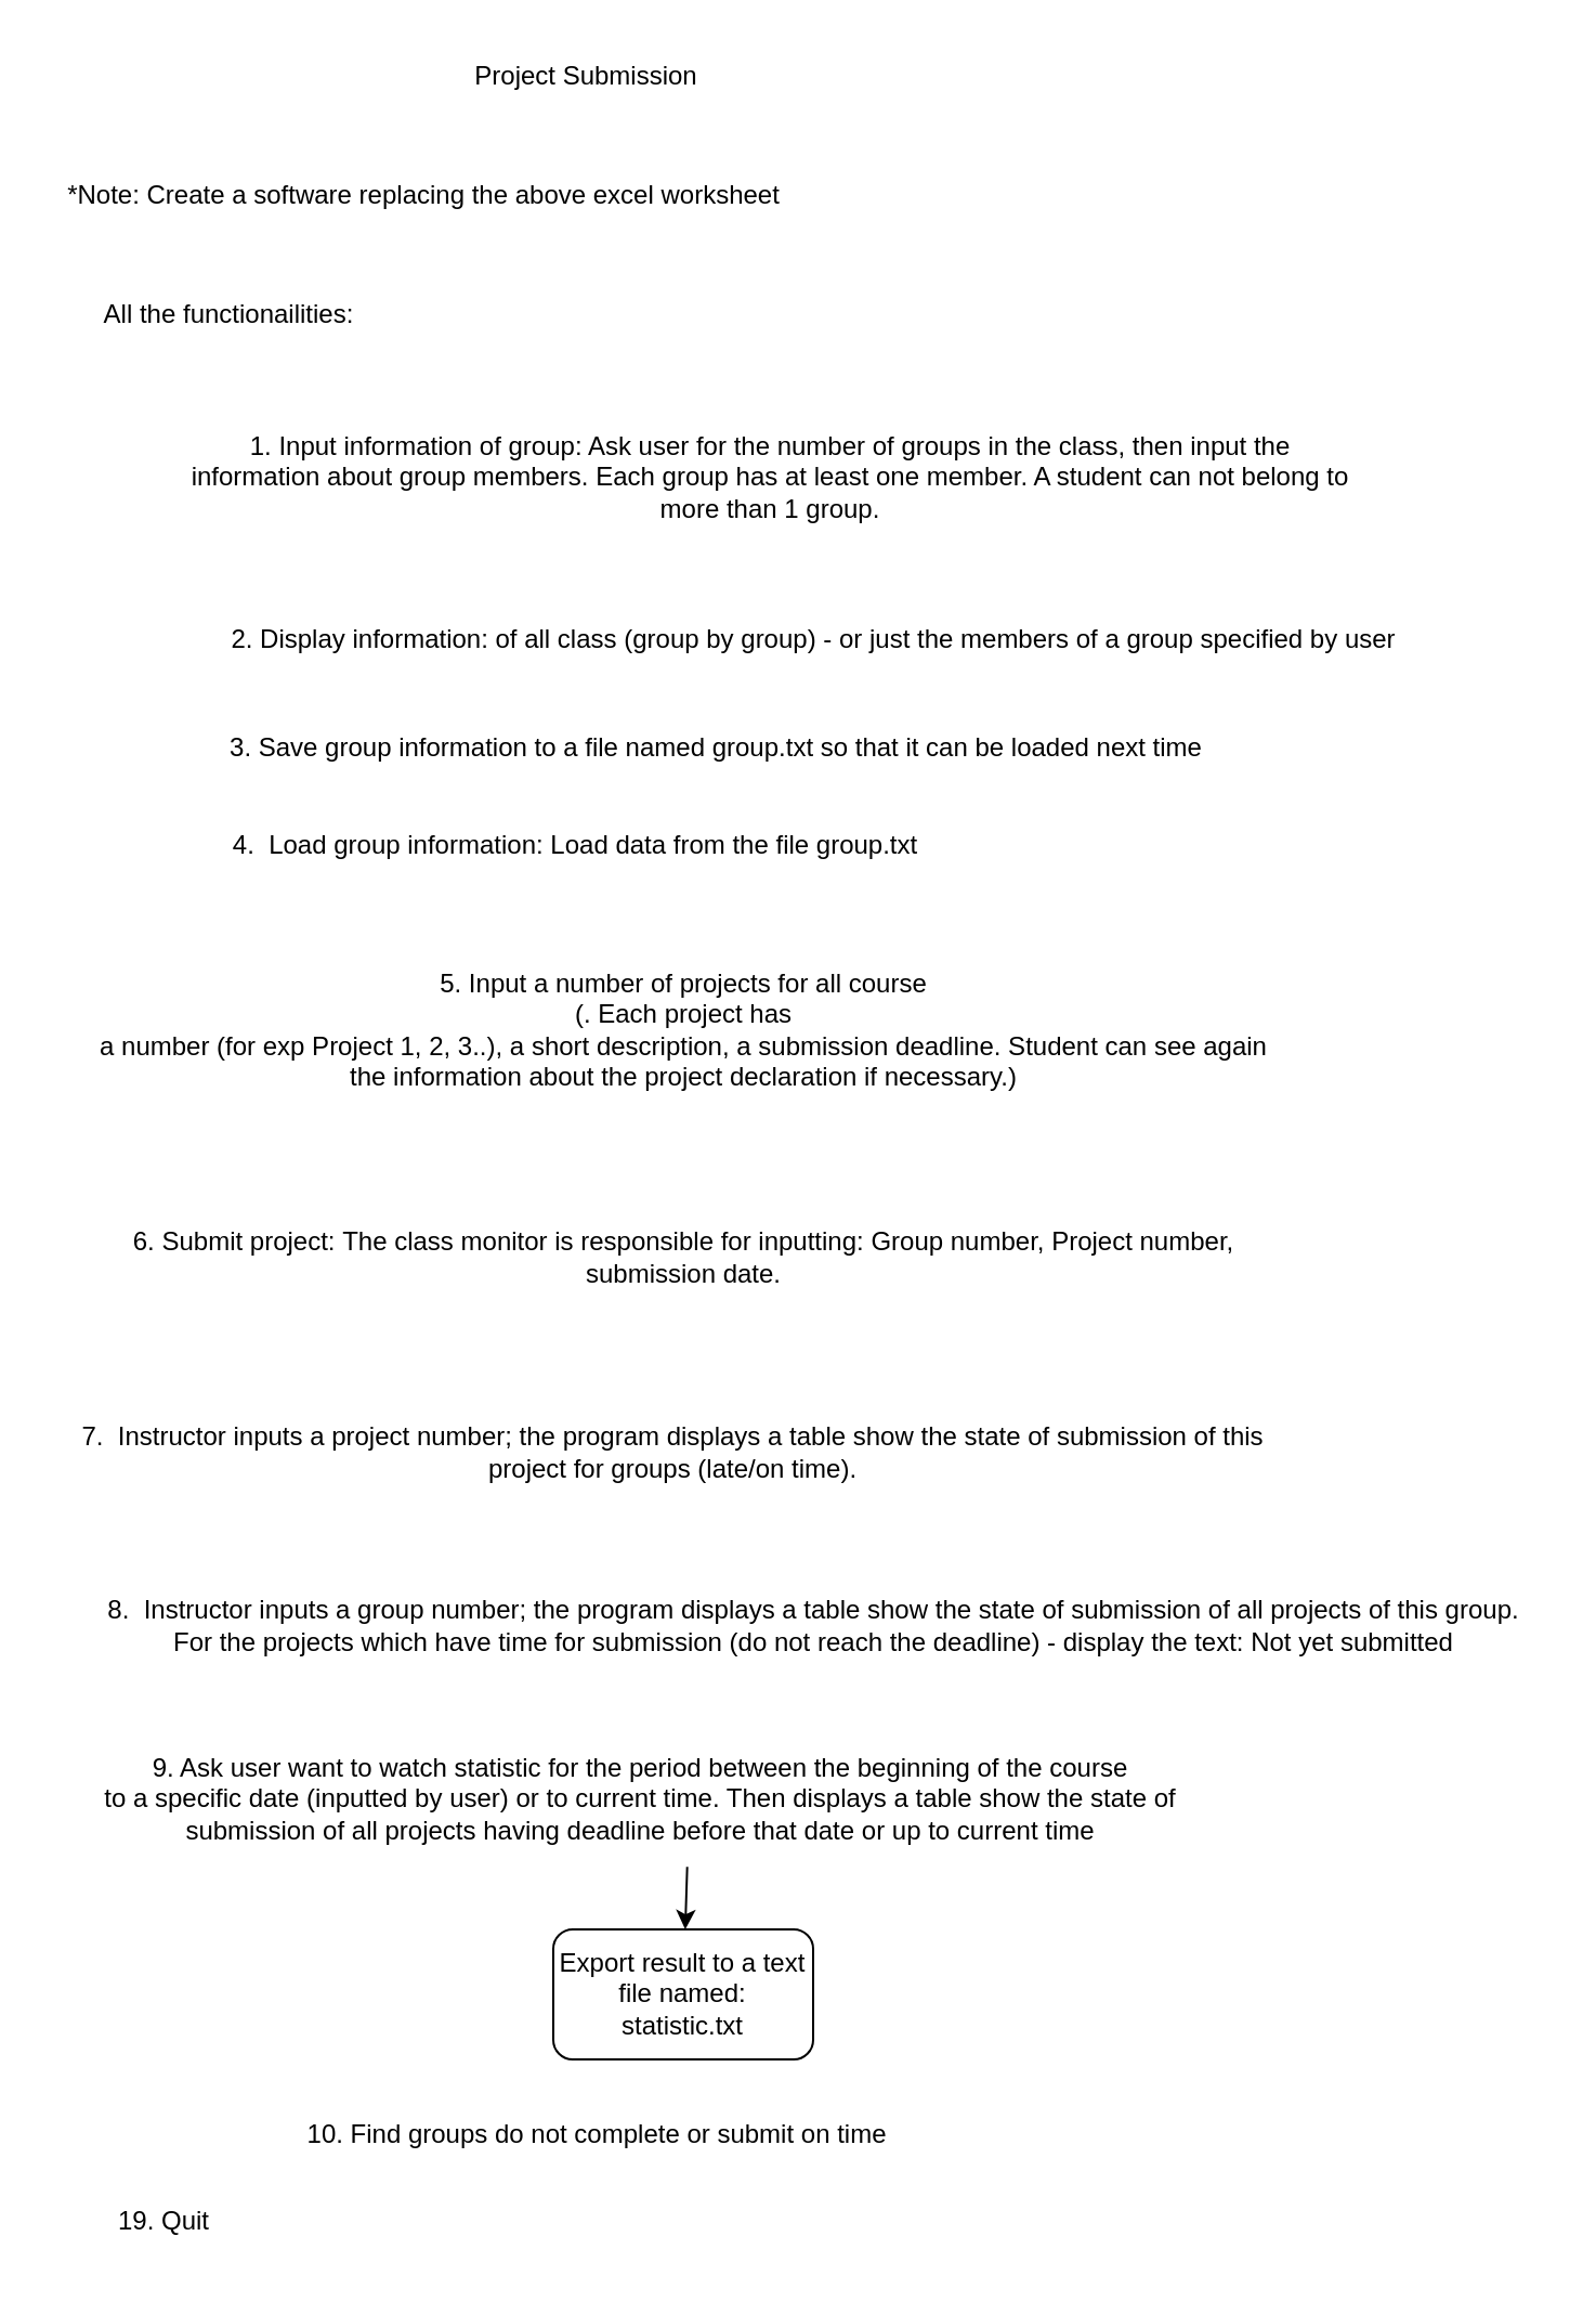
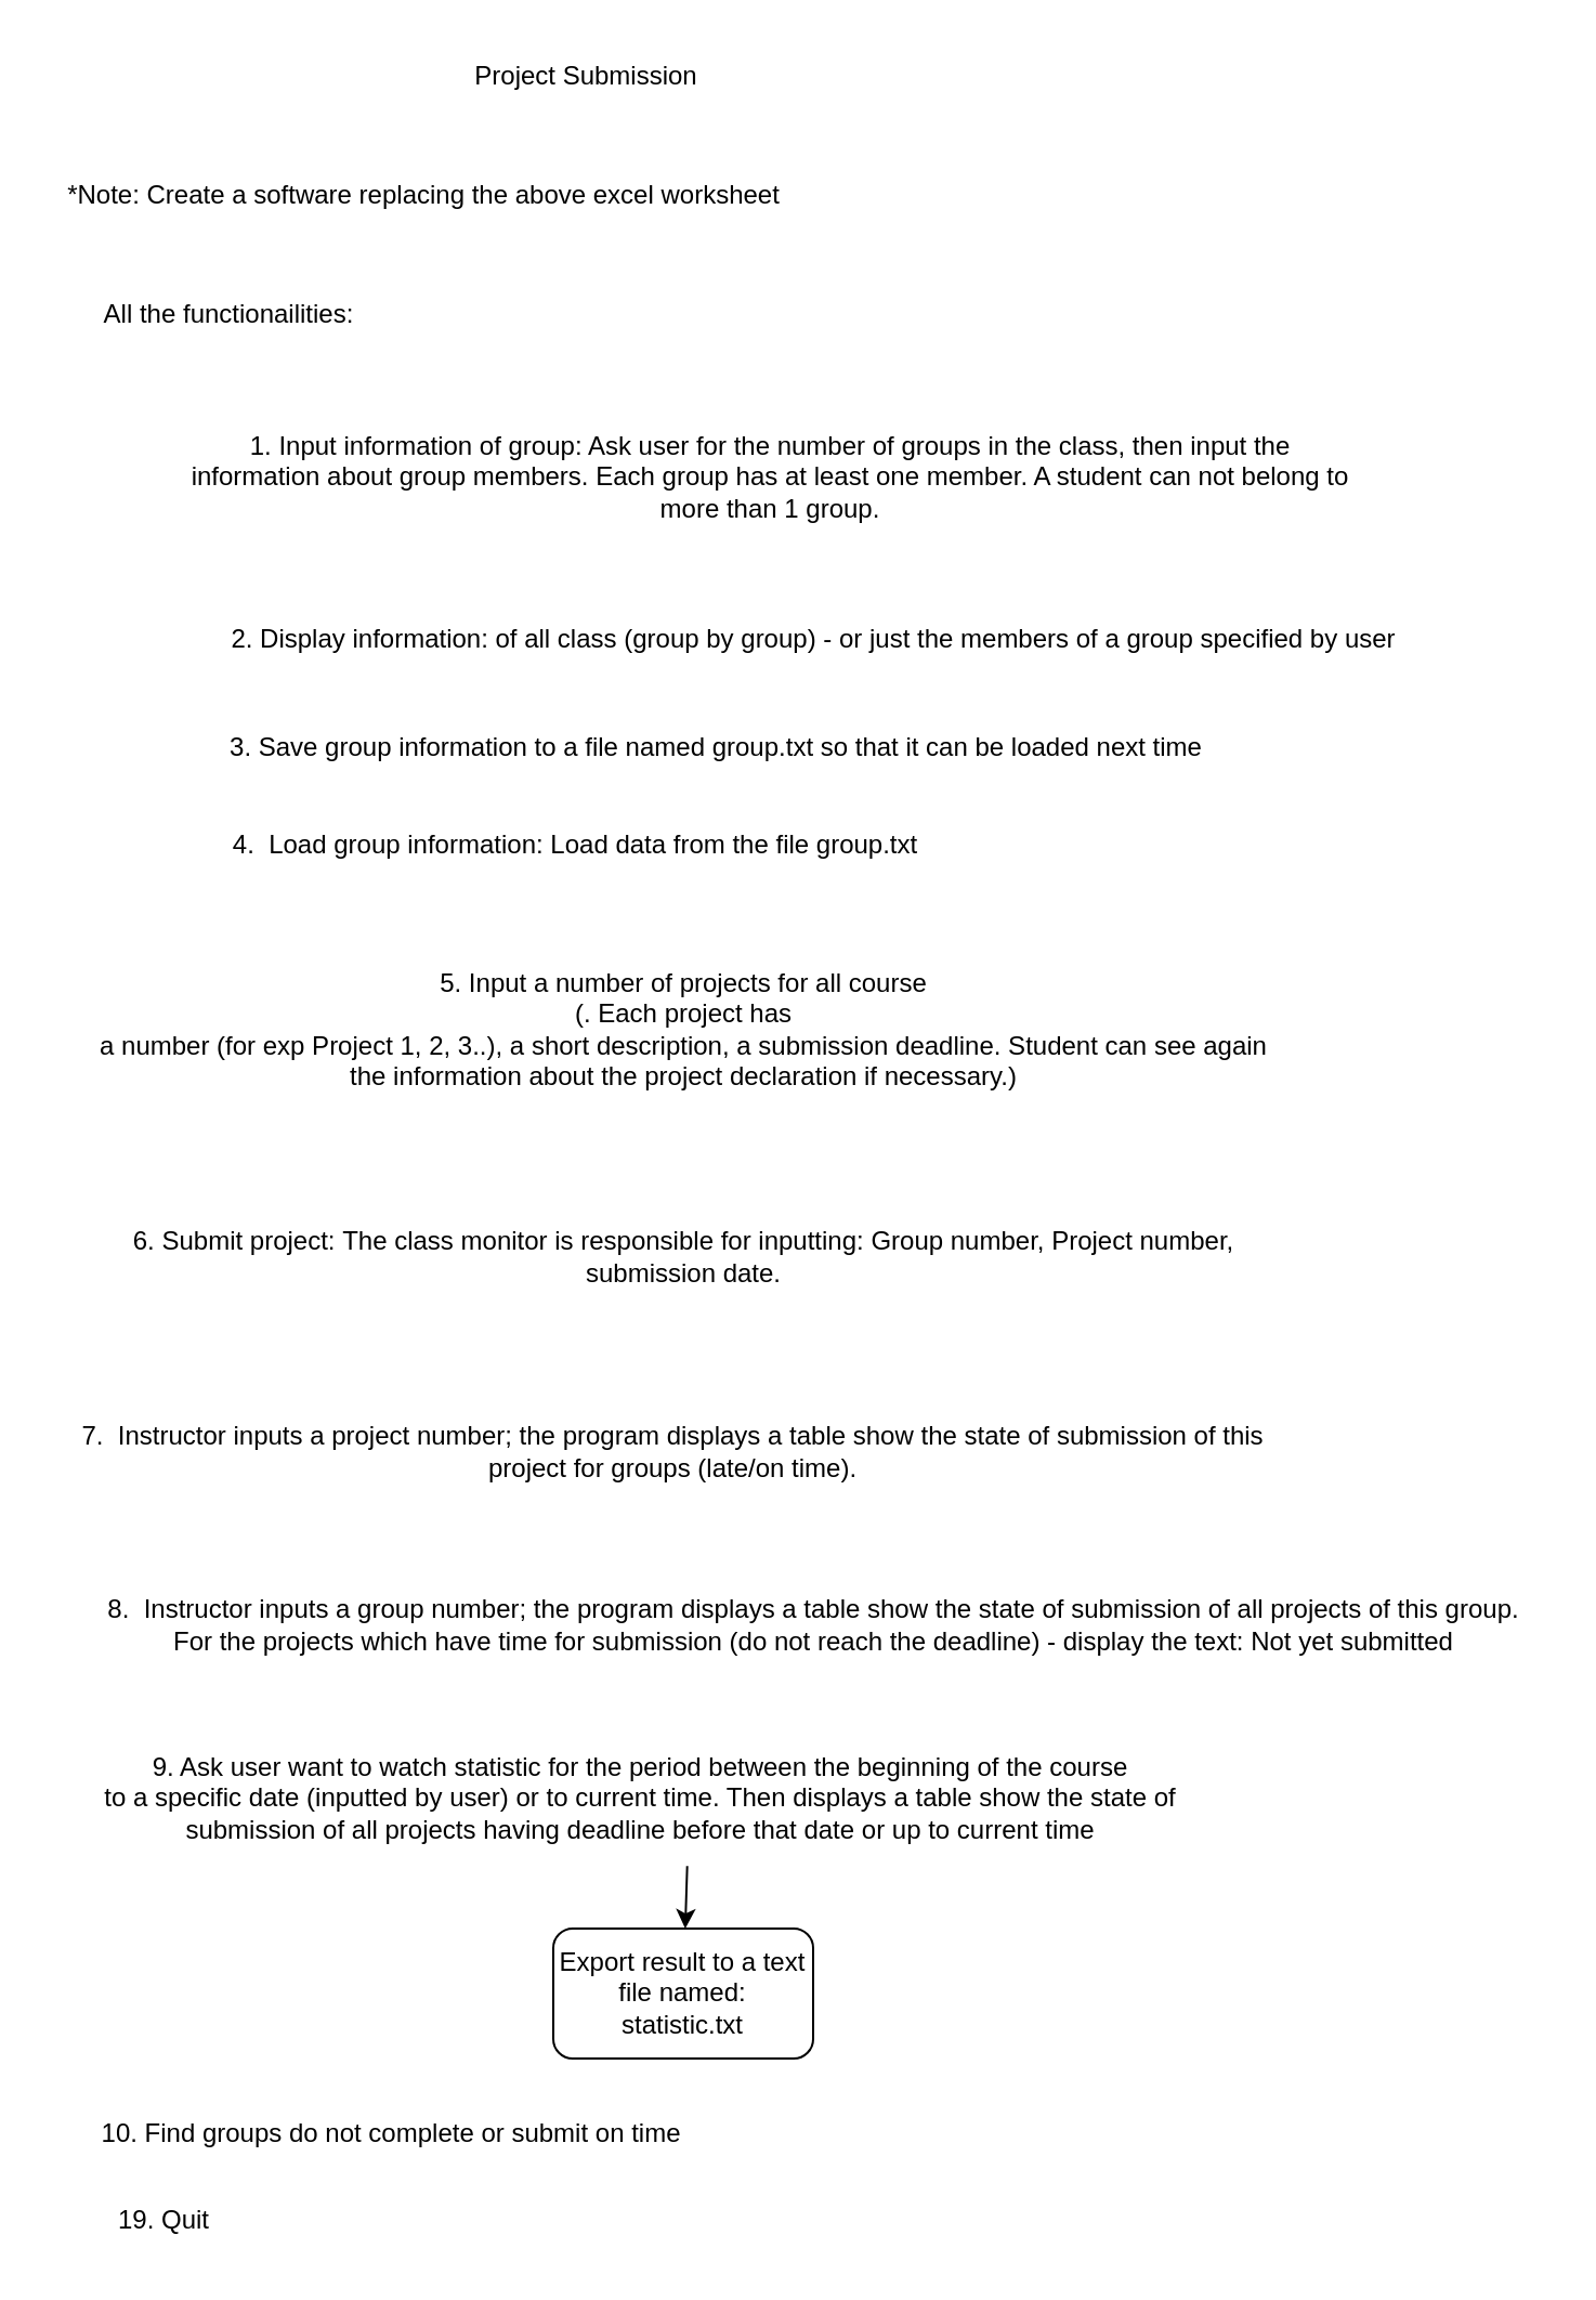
  <mxCell id="0" />
  <mxCell id="1" parent="0" />
  <mxCell id="2" value="Project Submission" style="text;html=1;align=center;verticalAlign=middle;resizable=0;points=[];autosize=1;strokeColor=none;fillColor=none;" parent="1" vertex="1"><mxGeometry x="205" y="20" width="130" height="30" as="geometry" /></mxCell>
  <mxCell id="3" value="*Note: Create a software replacing the above excel worksheet" style="text;html=1;align=center;verticalAlign=middle;resizable=0;points=[];autosize=1;strokeColor=none;fillColor=none;" parent="1" vertex="1"><mxGeometry x="20" y="75" width="350" height="30" as="geometry" /></mxCell>
  <mxCell id="4" value="All the functionailities:" style="text;html=1;align=center;verticalAlign=middle;resizable=0;points=[];autosize=1;strokeColor=none;fillColor=none;" parent="1" vertex="1"><mxGeometry x="35" y="130" width="140" height="30" as="geometry" /></mxCell>
  <mxCell id="5" value="2. Display information:&amp;nbsp;of all class (group by group) - or just the members of a group specified by user" style="text;html=1;align=center;verticalAlign=middle;resizable=0;points=[];autosize=1;strokeColor=none;fillColor=none;" parent="1" vertex="1"><mxGeometry x="95" y="280" width="560" height="30" as="geometry" /></mxCell>
  <mxCell id="6" value="3. Save group information to a file named group.txt so that it can be loaded next time" style="text;html=1;align=center;verticalAlign=middle;resizable=0;points=[];autosize=1;strokeColor=none;fillColor=none;" parent="1" vertex="1"><mxGeometry x="95" y="330" width="470" height="30" as="geometry" /></mxCell>
  <mxCell id="7" value="1.&amp;nbsp;Input information of group: Ask user for the number of groups in the class, then input the &lt;br/&gt;information about group members. Each group has at least one member. A student can not belong to &lt;br/&gt;more than 1 group. " style="text;html=1;align=center;verticalAlign=middle;resizable=0;points=[];autosize=1;strokeColor=none;fillColor=none;" parent="1" vertex="1"><mxGeometry x="75" y="190" width="560" height="60" as="geometry" /></mxCell>
  <mxCell id="8" value="4.&amp;nbsp; Load group information: Load data from the file group.txt" style="text;html=1;align=center;verticalAlign=middle;resizable=0;points=[];autosize=1;strokeColor=none;fillColor=none;" parent="1" vertex="1"><mxGeometry x="95" y="375" width="340" height="30" as="geometry" /></mxCell>
  <mxCell id="9" value="5.&amp;nbsp;Input a number of projects for all course &lt;br&gt;(. Each project has &lt;br&gt;a number (for exp Project 1, 2, 3..), a short description, a submission deadline. Student can see again &lt;br&gt;the information about the project declaration if necessary.)" style="text;html=1;align=center;verticalAlign=middle;resizable=0;points=[];autosize=1;strokeColor=none;fillColor=none;" parent="1" vertex="1"><mxGeometry x="35" y="440" width="560" height="70" as="geometry" /></mxCell>
  <mxCell id="10" value="6. Submit project:&amp;nbsp;The class monitor is responsible for inputting: Group number, Project number, &lt;br/&gt;submission date." style="text;html=1;align=center;verticalAlign=middle;resizable=0;points=[];autosize=1;strokeColor=none;fillColor=none;" parent="1" vertex="1"><mxGeometry x="50" y="560" width="530" height="40" as="geometry" /></mxCell>
  <mxCell id="11" value="7.&amp;nbsp; Instructor inputs a project number; the program displays a table show the state of submission of this &lt;br/&gt;project for groups (late/on time)." style="text;html=1;align=center;verticalAlign=middle;resizable=0;points=[];autosize=1;strokeColor=none;fillColor=none;" parent="1" vertex="1"><mxGeometry x="25" y="650" width="570" height="40" as="geometry" /></mxCell>
  <mxCell id="12" value="" style="edgeStyle=none;html=1;exitX=0.542;exitY=1.018;exitDx=0;exitDy=0;exitPerimeter=0;" parent="1" source="17" target="13" edge="1"><mxGeometry relative="1" as="geometry"><mxPoint x="319" y="840" as="sourcePoint" /></mxGeometry></mxCell>
  <mxCell id="13" value="Export result to a text file named: statistic.txt" style="whiteSpace=wrap;html=1;rounded=1;" parent="1" vertex="1"><mxGeometry x="255" y="890" width="120" height="60" as="geometry" /></mxCell>
- <mxCell id="14" value="10. Find groups do not complete or submit on time" style="text;html=1;align=center;verticalAlign=middle;resizable=0;points=[];autosize=1;strokeColor=none;fillColor=none;" parent="1" vertex="1"><mxGeometry x="130" y="970" width="290" height="30" as="geometry" /></mxCell>
+ <mxCell id="14" value="10. Find groups do not complete or submit on time" style="text;html=1;align=center;verticalAlign=middle;resizable=0;points=[];autosize=1;strokeColor=none;fillColor=none;" parent="1" vertex="1"><mxGeometry x="35" y="970" width="290" height="30" as="geometry" /></mxCell>
  <mxCell id="15" value="19. Quit" style="text;html=1;align=center;verticalAlign=middle;resizable=0;points=[];autosize=1;strokeColor=none;fillColor=none;" parent="1" vertex="1"><mxGeometry x="45" y="1010" width="60" height="30" as="geometry" /></mxCell>
  <mxCell id="16" value="8.&amp;nbsp; Instructor inputs a group number; the program displays a table show the state of submission of all projects of this group. &lt;br&gt;For the projects which have time for submission (do not reach the deadline) - display the text: Not yet submitted" style="text;html=1;align=center;verticalAlign=middle;resizable=0;points=[];autosize=1;strokeColor=none;fillColor=none;" parent="1" vertex="1"><mxGeometry x="35" y="730" width="680" height="40" as="geometry" /></mxCell>
  <mxCell id="17" value="9. Ask user want to watch statistic for the period between the beginning of the course &lt;br&gt;to a specific date (inputted by user) or to current time. Then displays a table show the state of &lt;br&gt;submission of all projects having deadline before that date or up to current time" style="text;html=1;align=center;verticalAlign=middle;resizable=0;points=[];autosize=1;strokeColor=none;fillColor=none;" parent="1" vertex="1"><mxGeometry x="35" y="800" width="520" height="60" as="geometry" /></mxCell>
